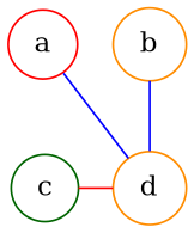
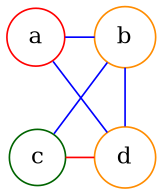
  graph {
    node [color=darkorange shape=circle]
    edge [color=blue]
    a [color=red width=0.2]
    b [width=0.2]
    c [color=darkgreen width=0.2]
    d [width=0.2]
    subgraph sub_1 {
      rank=same
      a
      b
    }
    subgraph sub_2 {
      rank=same
      c
      d
    }
+   a -- b
+   b -- c
    b -- d
    c -- d [color=red]
    d -- a
  }
